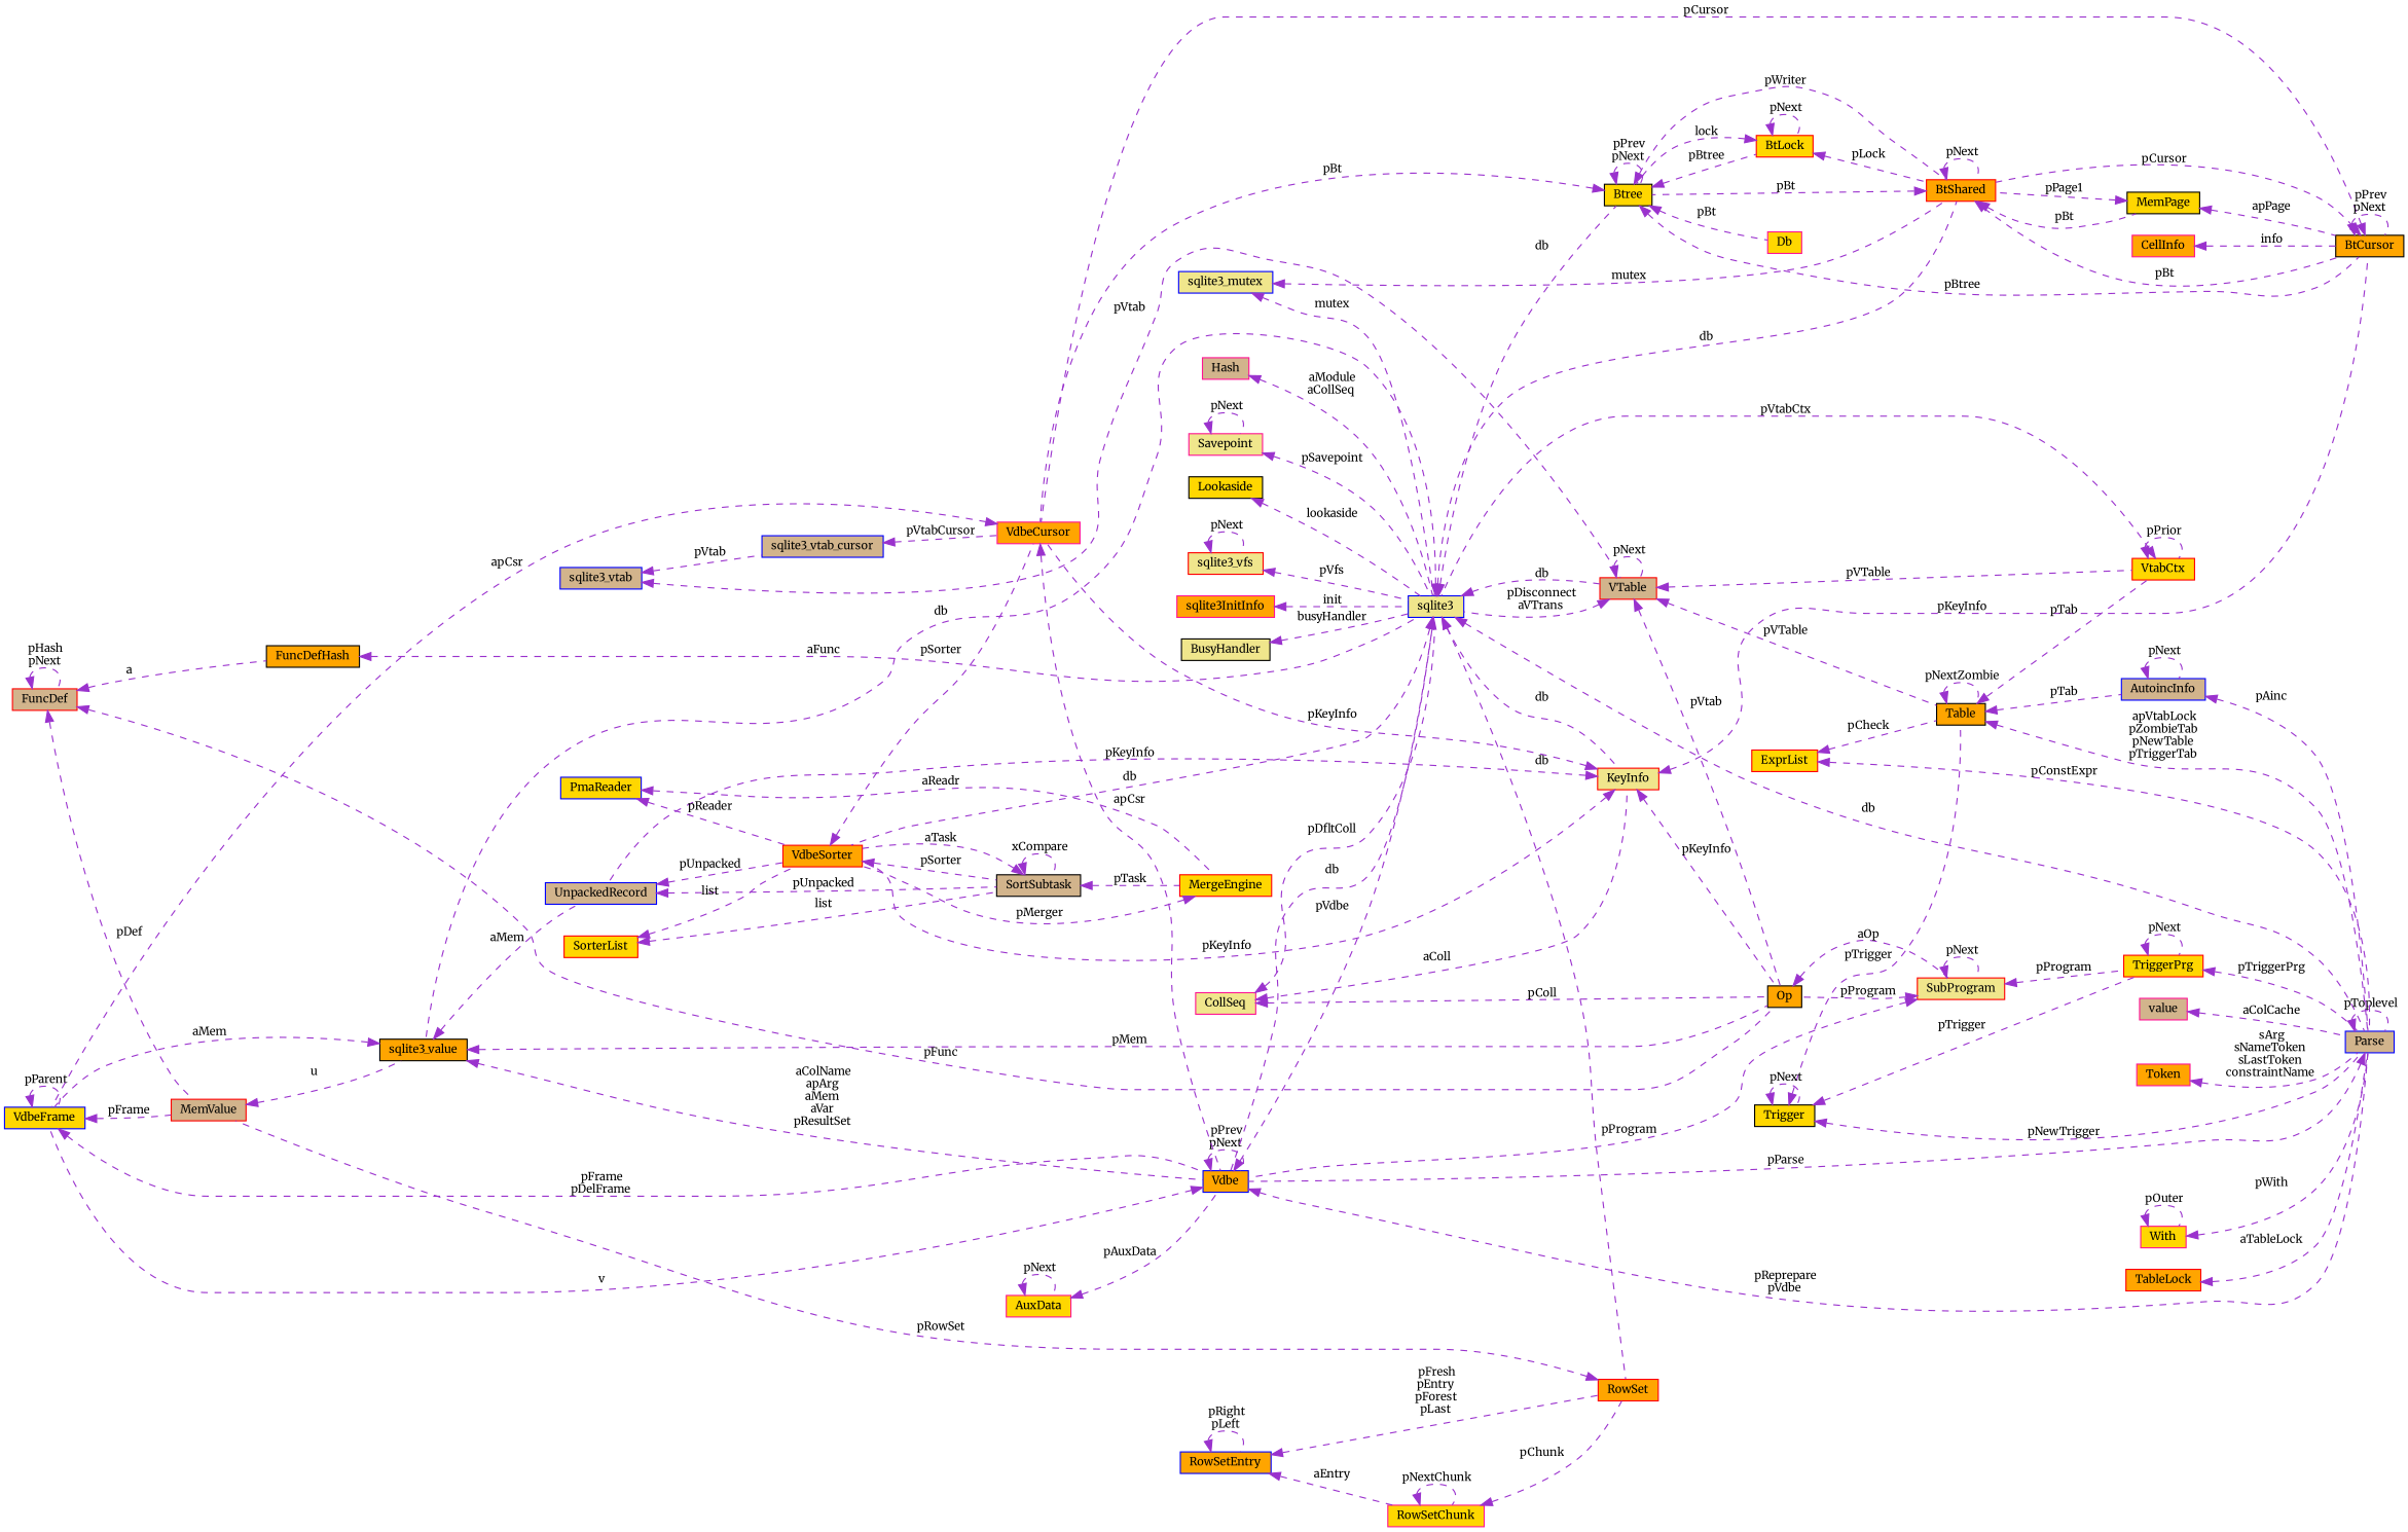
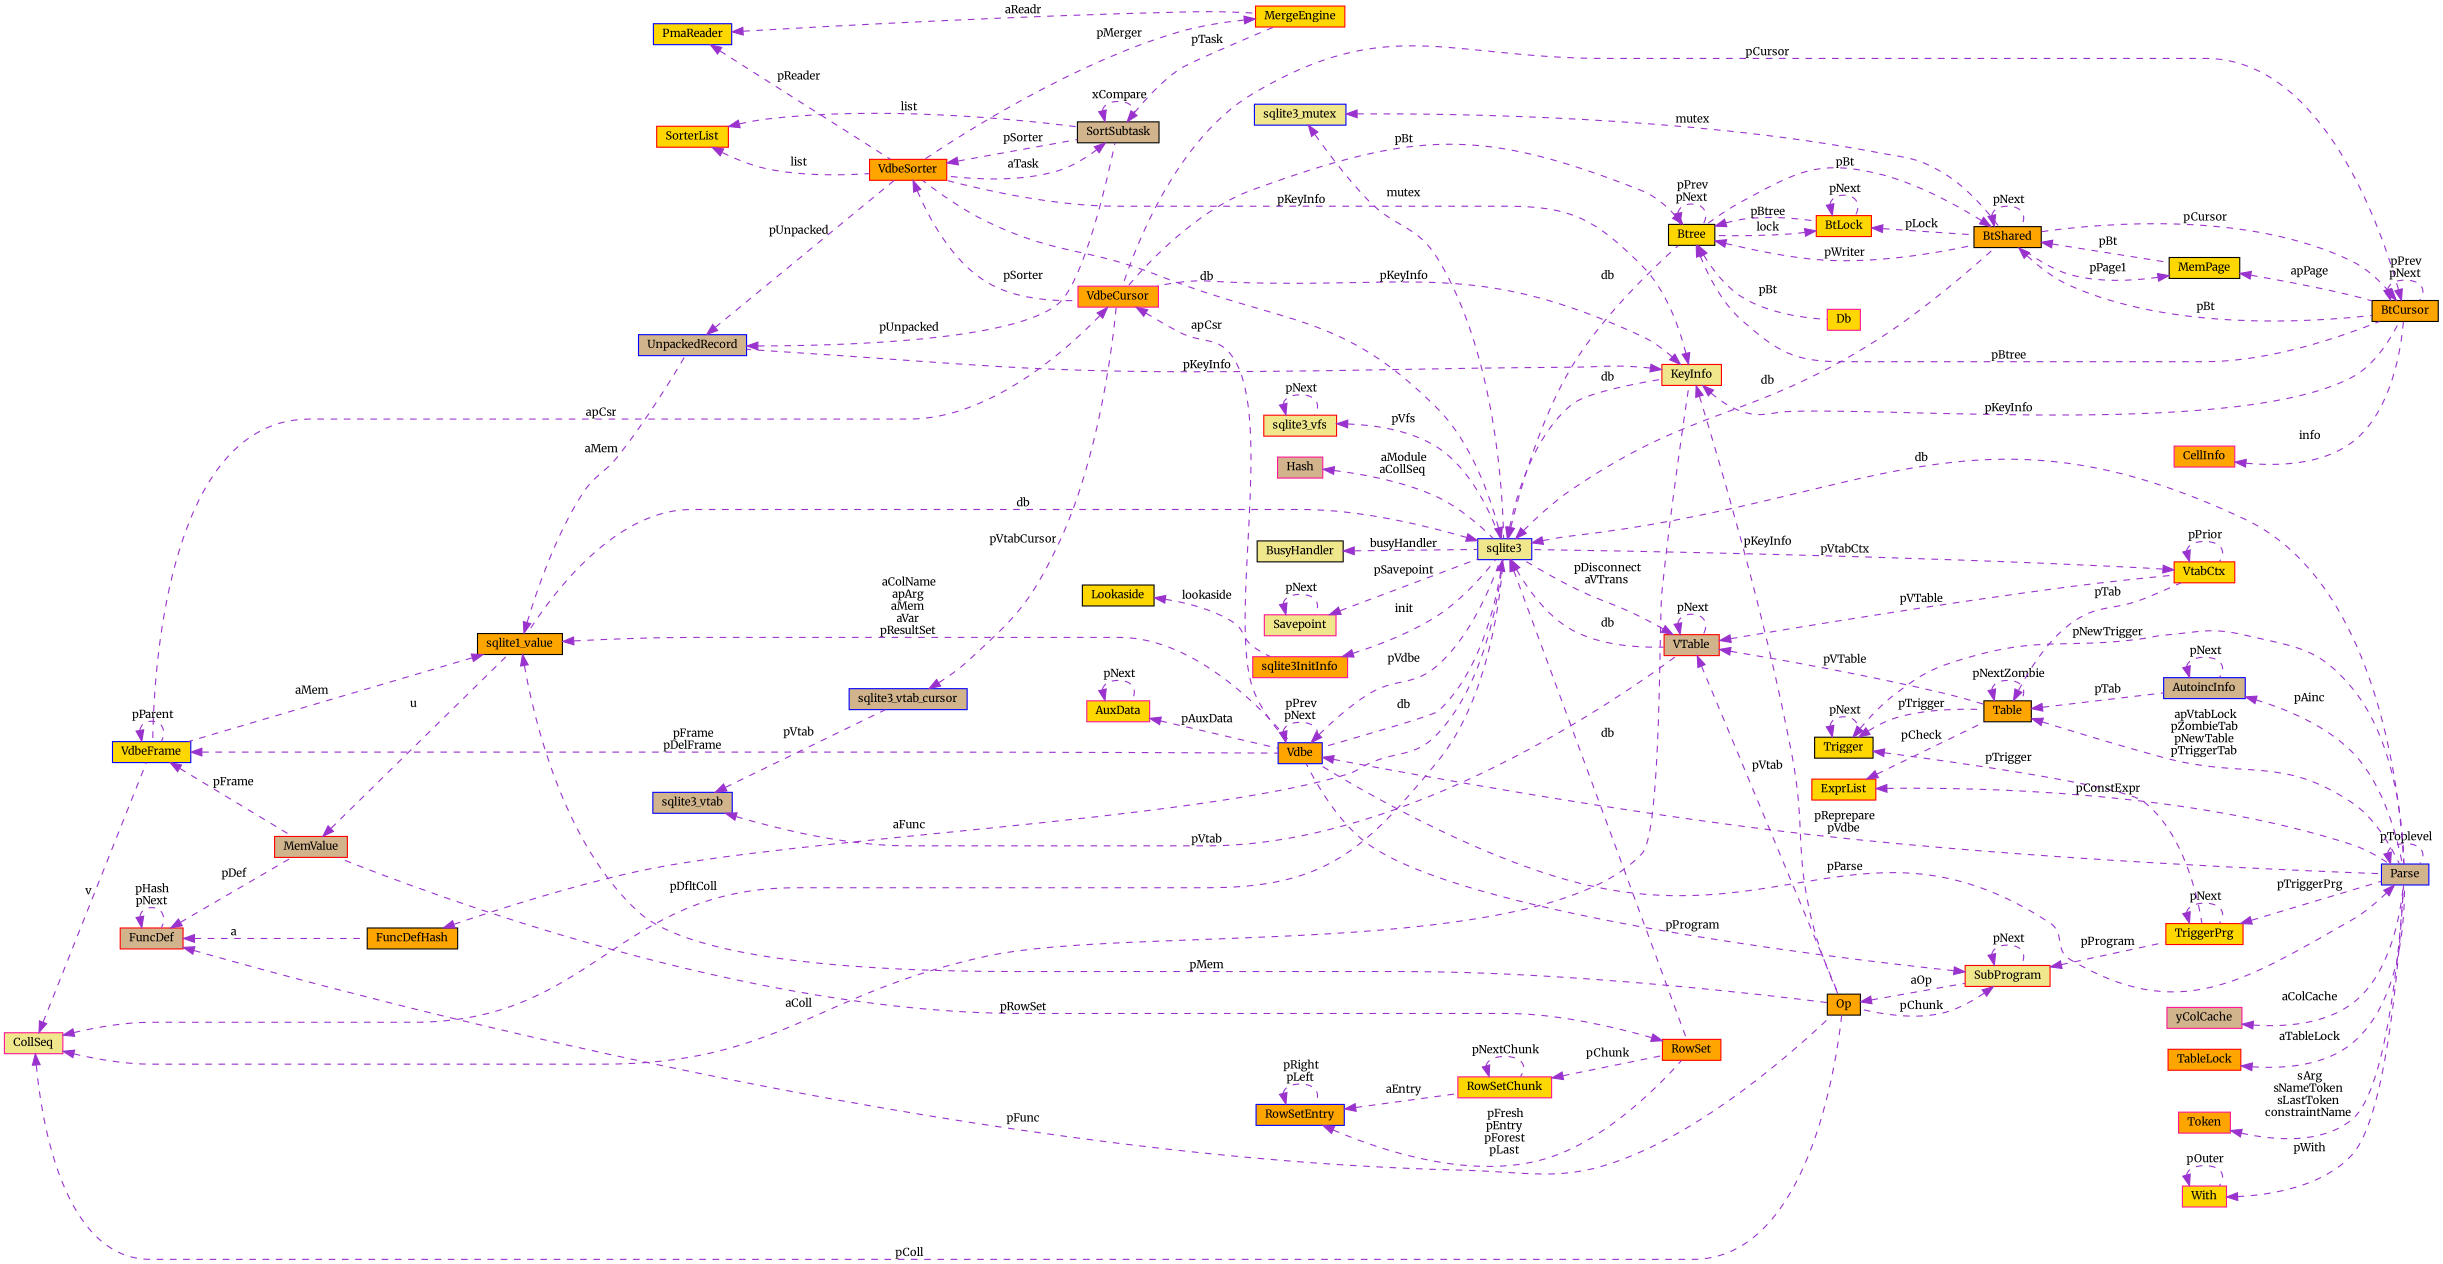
  digraph {
    fontname=Merriweather
    rankdir=LR
    node [color=red fillcolor=gold fontname=Merriweather fontsize=10 shape=record style=filled]
    edge [color=darkorchid3 dir=back fontname=Merriweather fontsize=10 labelfontname=Helvetica labelfontsize=10 style=dashed]
    n1 [color=blue fontcolor=black height=0.2 label=VdbeFrame width=0.4]
    n2 [fillcolor=tan height=0.2 label=MemValue width=0.4]
    n3 [color=blue fillcolor=orange height=0.2 label=Vdbe width=0.4]
-   n4 [color=black fillcolor=orange height=0.2 label=sqlite3_value width=0.4]
+   n4 [color=black fillcolor=orange height=0.2 label=sqlite1_value width=0.4]
    n5 [color=blue fillcolor=khaki height=0.2 label=sqlite3 width=0.4]
    n6 [color=blue fillcolor=tan height=0.2 label=Parse width=0.4]
    n7 [color=black fillcolor=orange height=0.2 label=Op width=0.4]
    n8 [color=blue fillcolor=tan height=0.2 label=UnpackedRecord width=0.4]
    n9 [fillcolor=khaki height=0.2 label=SubProgram width=0.4]
    n10 [fillcolor=orange height=0.2 label=VdbeSorter width=0.4]
    n11 [color=black fillcolor=tan height=0.2 label=SortSubtask width=0.4]
    n12 [fillcolor=orange height=0.2 label=RowSet width=0.4]
    n13 [fillcolor=tan height=0.2 label=VTable width=0.4]
    n14 [fillcolor=khaki height=0.2 label=KeyInfo width=0.4]
-   n15 [fillcolor=orange height=0.2 label=BtShared width=0.4]
+   n15 [color=black fillcolor=orange height=0.2 label=BtShared width=0.4]
    n16 [color=black height=0.2 label=Btree width=0.4]
    n17 [color=black fillcolor=orange height=0.2 label=Table width=0.4]
    n18 [height=0.2 label=VtabCtx width=0.4]
    n19 [color=deeppink fillcolor=orange height=0.2 label=VdbeCursor width=0.4]
    n20 [color=black fillcolor=orange height=0.2 label=BtCursor width=0.4]
    n21 [color=black height=0.2 label=MemPage width=0.4]
    n22 [height=0.2 label=BtLock width=0.4]
    n23 [color=deeppink height=0.2 label=Db width=0.4]
    n24 [color=deeppink height=0.2 label=AuxData width=0.4]
    n25 [height=0.2 label=TriggerPrg width=0.4]
    n26 [color=deeppink fillcolor=khaki height=0.2 label=CollSeq width=0.4]
    n27 [color=blue fillcolor=tan height=0.2 label=AutoincInfo width=0.4]
    n28 [color=blue fillcolor=tan height=0.2 label=sqlite3_vtab width=0.4]
    n29 [color=blue fillcolor=tan height=0.2 label=sqlite3_vtab_cursor width=0.4]
    n30 [fillcolor=tan height=0.2 label=FuncDef width=0.4]
    n31 [color=black fillcolor=orange height=0.2 label=FuncDefHash width=0.4]
    n32 [color=deeppink fillcolor=orange height=0.2 label=CellInfo width=0.4]
    n33 [color=blue fillcolor=khaki height=0.2 label=sqlite3_mutex width=0.4]
    n34 [height=0.2 label=MergeEngine width=0.4]
    n35 [height=0.2 label=SorterList width=0.4]
    n36 [color=blue height=0.2 label=PmaReader width=0.4]
    n37 [fillcolor=orange height=0.2 label=TableLock width=0.4]
    n38 [color=deeppink fillcolor=orange height=0.2 label=Token width=0.4]
    n39 [color=deeppink height=0.2 label=With width=0.4]
-   n40 [color=deeppink fillcolor=tan height=0.2 label=value width=0.4]
+   n40 [color=deeppink fillcolor=tan height=0.2 label=yColCache width=0.4]
    n41 [color=black height=0.2 label=Trigger width=0.4]
    n42 [height=0.2 label=ExprList width=0.4]
    n43 [color=deeppink fillcolor=khaki height=0.2 label=Savepoint width=0.4]
    n44 [color=black height=0.2 label=Lookaside width=0.4]
    n45 [fillcolor=khaki height=0.2 label=sqlite3_vfs width=0.4]
    n46 [color=deeppink fillcolor=orange height=0.2 label=sqlite3InitInfo width=0.4]
    n47 [color=black fillcolor=khaki height=0.2 label=BusyHandler width=0.4]
    n48 [color=deeppink fillcolor=tan height=0.2 label=Hash width=0.4]
    n49 [color=deeppink height=0.2 label=RowSetChunk width=0.4]
    n50 [color=blue fillcolor=orange height=0.2 label=RowSetEntry width=0.4]
    n1 -> n1 [label=" pParent"]
    n1 -> n2 [label=" pFrame"]
    n1 -> n3 [label=" pFrame\npDelFrame"]
    n2 -> n4 [label=" u"]
-   n3 -> n1 [label=" v"]
+   n26 -> n1 [label=" v"]
    n3 -> n3 [label=" pPrev\npNext"]
    n3 -> n5 [label=" pVdbe"]
    n3 -> n6 [label=" pReprepare\npVdbe"]
    n4 -> n1 [label=" aMem"]
    n4 -> n3 [label=" aColName\napArg\naMem\naVar\npResultSet"]
    n4 -> n7 [label=" pMem"]
    n4 -> n8 [label=" aMem"]
    n5 -> n3 [label=" db"]
    n5 -> n4 [label=" db"]
    n5 -> n6 [label=" db"]
    n5 -> n10 [label=" db"]
    n5 -> n12 [label=" db"]
    n5 -> n13 [label=" db"]
    n5 -> n14 [label=" db"]
    n5 -> n15 [label=" db"]
    n5 -> n16 [label=" db"]
    n6 -> n3 [label=" pParse"]
    n6 -> n6 [label=" pToplevel"]
    n7 -> n9 [label=" aOp"]
    n8 -> n10 [label=" pUnpacked"]
    n8 -> n11 [label=" pUnpacked"]
    n9 -> n3 [label=" pProgram"]
-   n9 -> n7 [label=" pProgram"]
+   n9 -> n7 [label=" pChunk"]
    n9 -> n9 [label=" pNext"]
    n9 -> n25 [label=" pProgram"]
    n10 -> n11 [label=" pSorter"]
    n10 -> n19 [label=" pSorter"]
    n11 -> n10 [label=" aTask"]
    n11 -> n11 [label=" xCompare"]
    n11 -> n34 [label=" pTask"]
    n12 -> n2 [label=" pRowSet"]
    n13 -> n5 [label=" pDisconnect\naVTrans"]
    n13 -> n7 [label=" pVtab"]
    n13 -> n13 [label=" pNext"]
    n13 -> n17 [label=" pVTable"]
    n13 -> n18 [label=" pVTable"]
    n14 -> n7 [label=" pKeyInfo"]
    n14 -> n8 [label=" pKeyInfo"]
    n14 -> n10 [label=" pKeyInfo"]
    n14 -> n19 [label=" pKeyInfo"]
    n14 -> n20 [label=" pKeyInfo"]
    n15 -> n15 [label=" pNext"]
    n15 -> n16 [label=" pBt"]
    n15 -> n20 [label=" pBt"]
    n15 -> n21 [label=" pBt"]
    n16 -> n15 [label=" pWriter"]
    n16 -> n16 [label=" pPrev\npNext"]
    n16 -> n19 [label=" pBt"]
    n16 -> n20 [label=" pBtree"]
    n16 -> n22 [label=" pBtree"]
    n16 -> n23 [label=" pBt"]
    n17 -> n6 [label=" apVtabLock\npZombieTab\npNewTable\npTriggerTab"]
    n17 -> n17 [label=" pNextZombie"]
    n17 -> n18 [label=" pTab"]
    n17 -> n27 [label=" pTab"]
    n18 -> n5 [label=" pVtabCtx"]
    n18 -> n18 [label=" pPrior"]
    n19 -> n1 [label=" apCsr"]
    n19 -> n3 [label=" apCsr"]
    n20 -> n15 [label=" pCursor"]
    n20 -> n19 [label=" pCursor"]
    n20 -> n20 [label=" pPrev\npNext"]
    n21 -> n15 [label=" pPage1"]
    n21 -> n20 [label=" apPage"]
    n22 -> n15 [label=" pLock"]
    n22 -> n16 [label=" lock"]
    n22 -> n22 [label=" pNext"]
    n24 -> n3 [label=" pAuxData"]
    n24 -> n24 [label=" pNext"]
    n25 -> n6 [label=" pTriggerPrg"]
    n25 -> n25 [label=" pNext"]
    n26 -> n5 [label=" pDfltColl"]
    n26 -> n7 [label=" pColl"]
    n26 -> n14 [label=" aColl"]
    n27 -> n6 [label=" pAinc"]
    n27 -> n27 [label=" pNext"]
    n28 -> n13 [label=" pVtab"]
    n28 -> n29 [label=" pVtab"]
    n29 -> n19 [label=" pVtabCursor"]
    n30 -> n2 [label=" pDef"]
    n30 -> n7 [label=" pFunc"]
    n30 -> n30 [label=" pHash\npNext"]
    n30 -> n31 [label=" a"]
    n31 -> n5 [label=" aFunc"]
    n32 -> n20 [label=" info"]
    n33 -> n5 [label=" mutex"]
    n33 -> n15 [label=" mutex"]
    n34 -> n10 [label=" pMerger"]
    n35 -> n10 [label=" list"]
    n35 -> n11 [label=" list"]
    n36 -> n10 [label=" pReader"]
    n36 -> n34 [label=" aReadr"]
    n37 -> n6 [label=" aTableLock"]
    n38 -> n6 [label=" sArg\nsNameToken\nsLastToken\nconstraintName"]
    n39 -> n6 [label=" pWith"]
    n39 -> n39 [label=" pOuter"]
    n40 -> n6 [label=" aColCache"]
    n41 -> n6 [label=" pNewTrigger"]
    n41 -> n17 [label=" pTrigger"]
    n41 -> n25 [label=" pTrigger"]
    n41 -> n41 [label=" pNext"]
    n42 -> n6 [label=" pConstExpr"]
    n42 -> n17 [label=" pCheck"]
    n43 -> n5 [label=" pSavepoint"]
    n43 -> n43 [label=" pNext"]
-   n44 -> n5 [label=" lookaside"]
+   n44 -> n46 [label=" lookaside"]
    n45 -> n5 [label=" pVfs"]
    n45 -> n45 [label=" pNext"]
    n46 -> n5 [label=" init"]
    n47 -> n5 [label=" busyHandler"]
    n48 -> n5 [label=" aModule\naCollSeq"]
    n49 -> n12 [label=" pChunk"]
    n49 -> n49 [label=" pNextChunk"]
    n50 -> n12 [label=" pFresh\npEntry\npForest\npLast"]
    n50 -> n49 [label=" aEntry"]
    n50 -> n50 [label=" pRight\npLeft"]
  }
